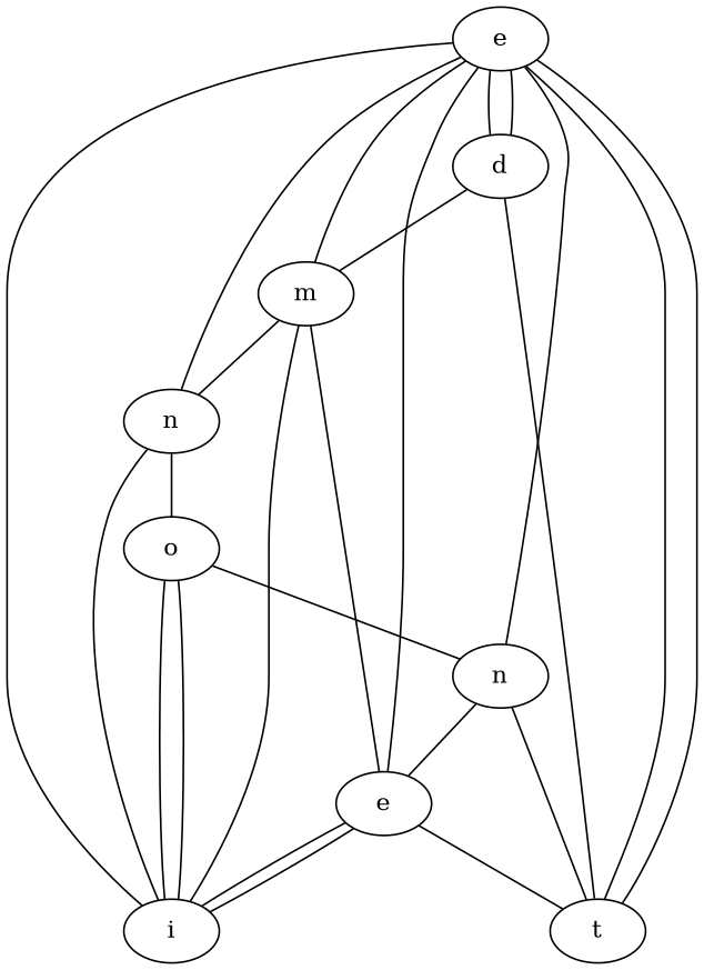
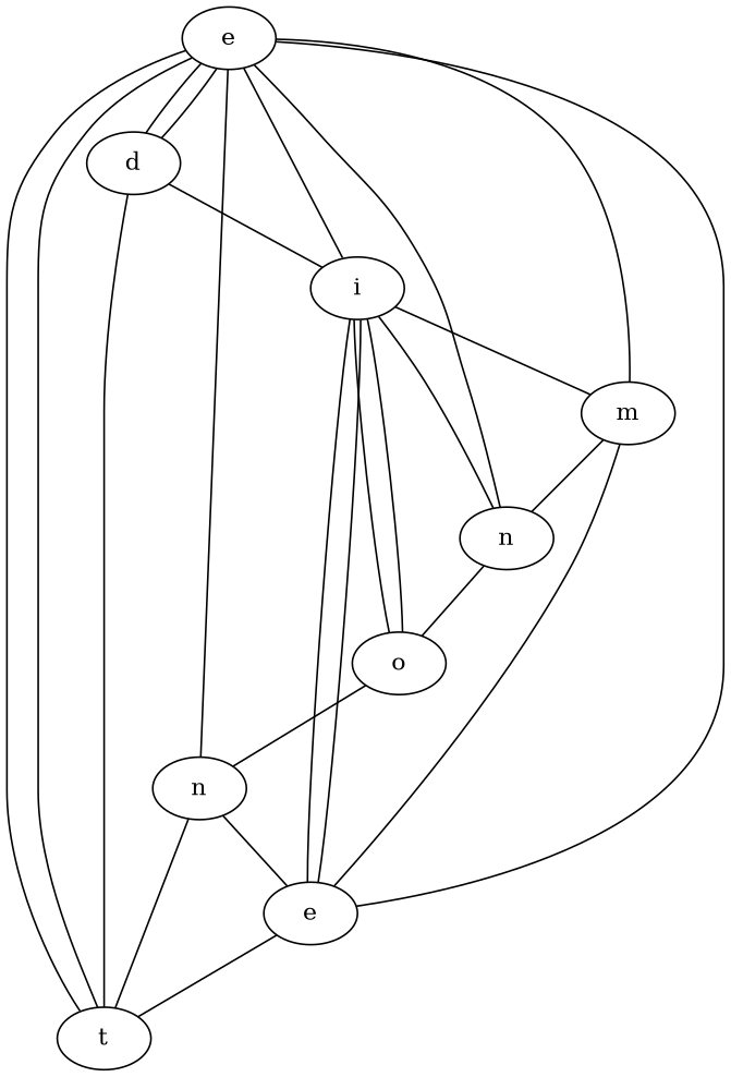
  graph {
    n1 [label=e]
    n2 [label=d]
    n3 [label=n]
    n4 [label=t]
    n5 [label=i]
    n6 [label=o]
    n7 [label=n]
    n8 [label=m]
    n9 [label=e]
    n1 -- n2
    n1 -- n3
    n1 -- n4
    n2 -- n1
-   n2 -- n8
+   n2 -- n5
    n3 -- n6
    n4 -- n1
    n4 -- n2
    n4 -- n7
    n5 -- n1
    n5 -- n3
    n5 -- n6
    n5 -- n8
    n6 -- n5
    n6 -- n7
    n7 -- n1
    n7 -- n9
    n8 -- n1
    n8 -- n3
    n9 -- n1
    n9 -- n4
    n9 -- n5
    n9 -- n5
    n9 -- n8
  }
